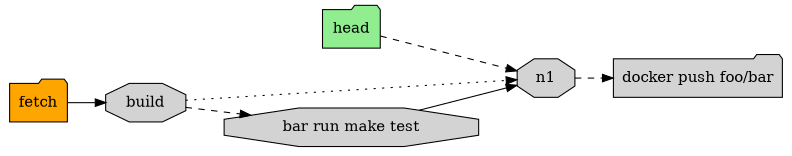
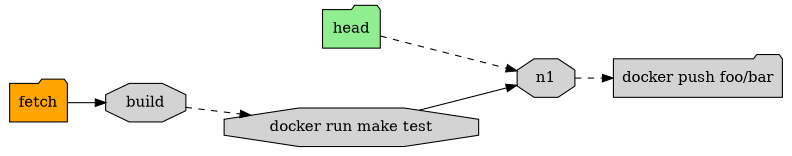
  digraph {
    rankdir=LR
    node [fillcolor="#d3d3d3" shape=folder style=filled]
    edge [style=dashed]
    n5 [fillcolor="#90ee90" label=head]
    n1 [shape=octagon]
    n4 [fillcolor="#ffa500" label=fetch]
    n3 [label=build shape=octagon]
-   n2 [label="bar run make test" shape=octagon]
+   n2 [label="docker run make test" shape=octagon]
    n0 [label="docker push foo/bar"]
    n5 -> n1
    n1 -> n0
    n4 -> n3 [style=solid]
-   n3 -> n1 [style=dotted]
    n3 -> n2
    n2 -> n1 [style=solid]
  }
